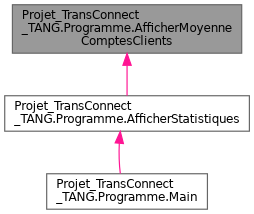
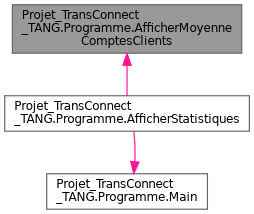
  digraph {
    rankdir=TB
    node [color=grey40 fillcolor=white fontname=Helvetica fontsize=10 shape=box style=filled]
    edge [color=deeppink dir=back fontname=Helvetica fontsize=10 labelfontname=Helvetica labelfontsize=10 style=solid]
    n1 [color=gray40 fillcolor=grey60 fontcolor=black height=0.2 label="Projet_TransConnect\l_TANG.Programme.AfficherMoyenne\lComptesClients" width=0.4]
    n2 [height=0.2 label="Projet_TransConnect\l_TANG.Programme.AfficherStatistiques" width=0.4]
    n3 [height=0.2 label="Projet_TransConnect\l_TANG.Programme.Main" width=0.4]
    n1 -> n2
-   n2 -> n3
+   n3 -> n2
  }
